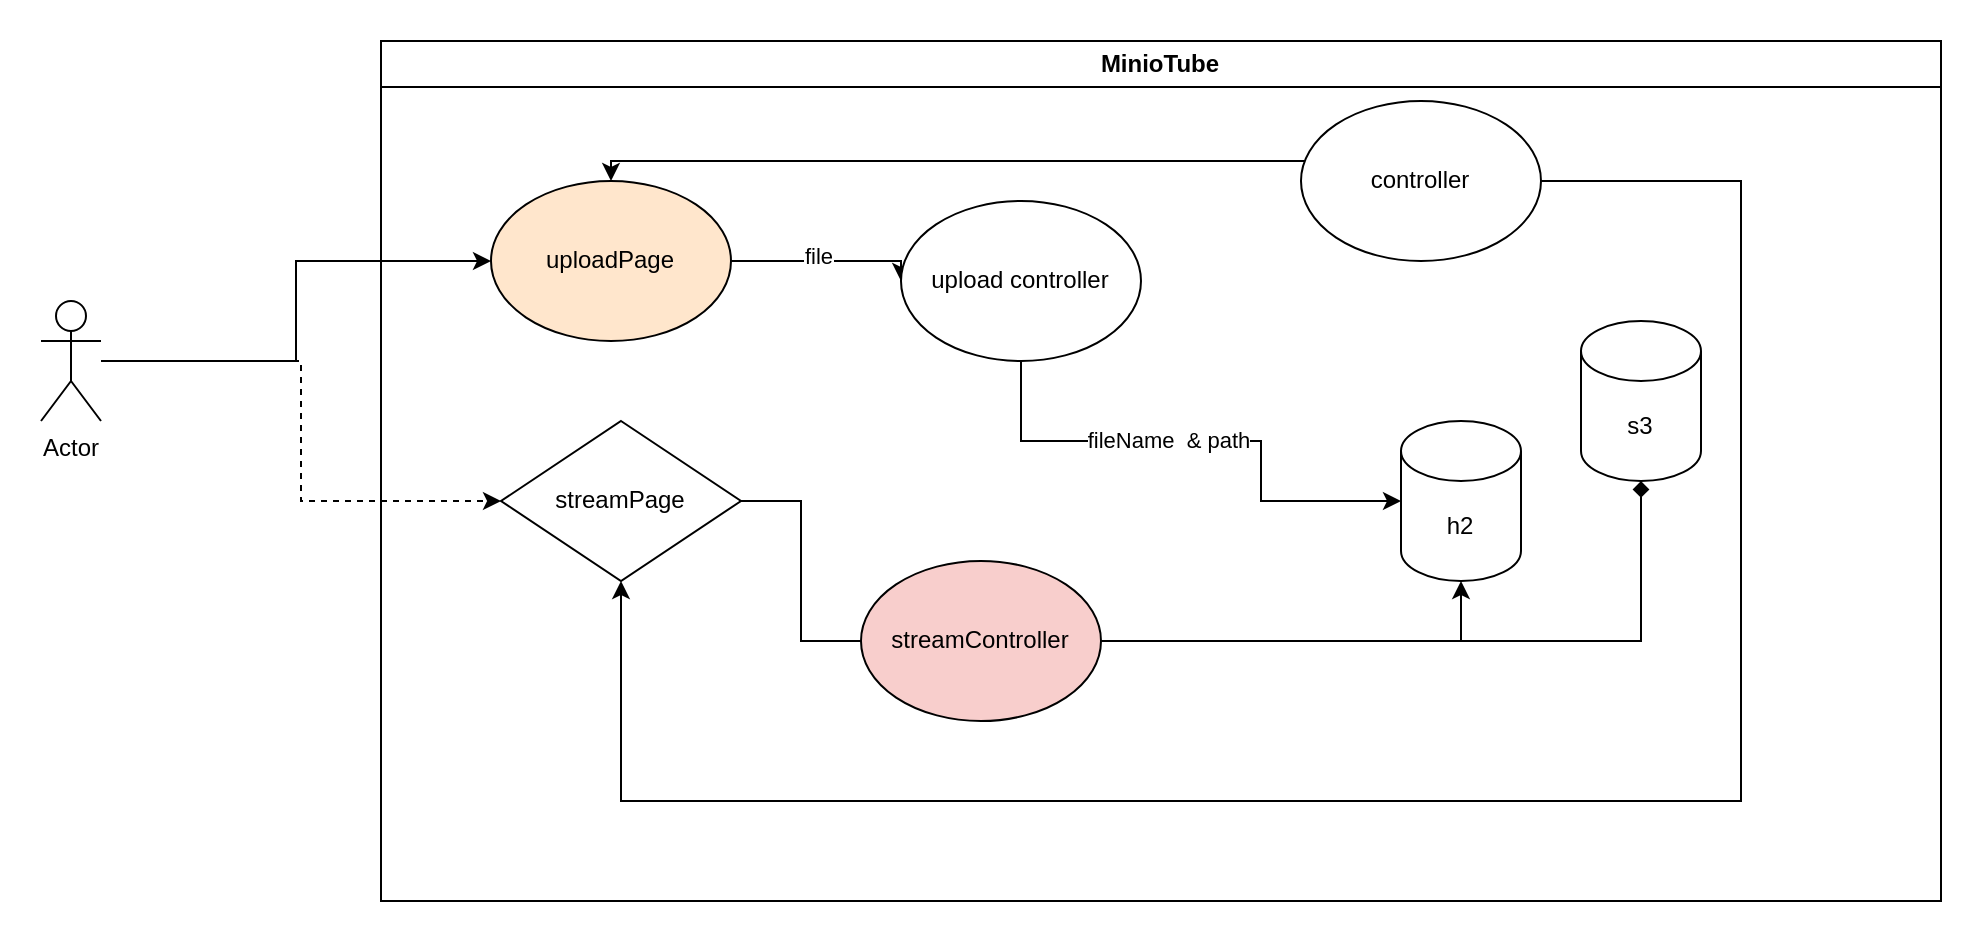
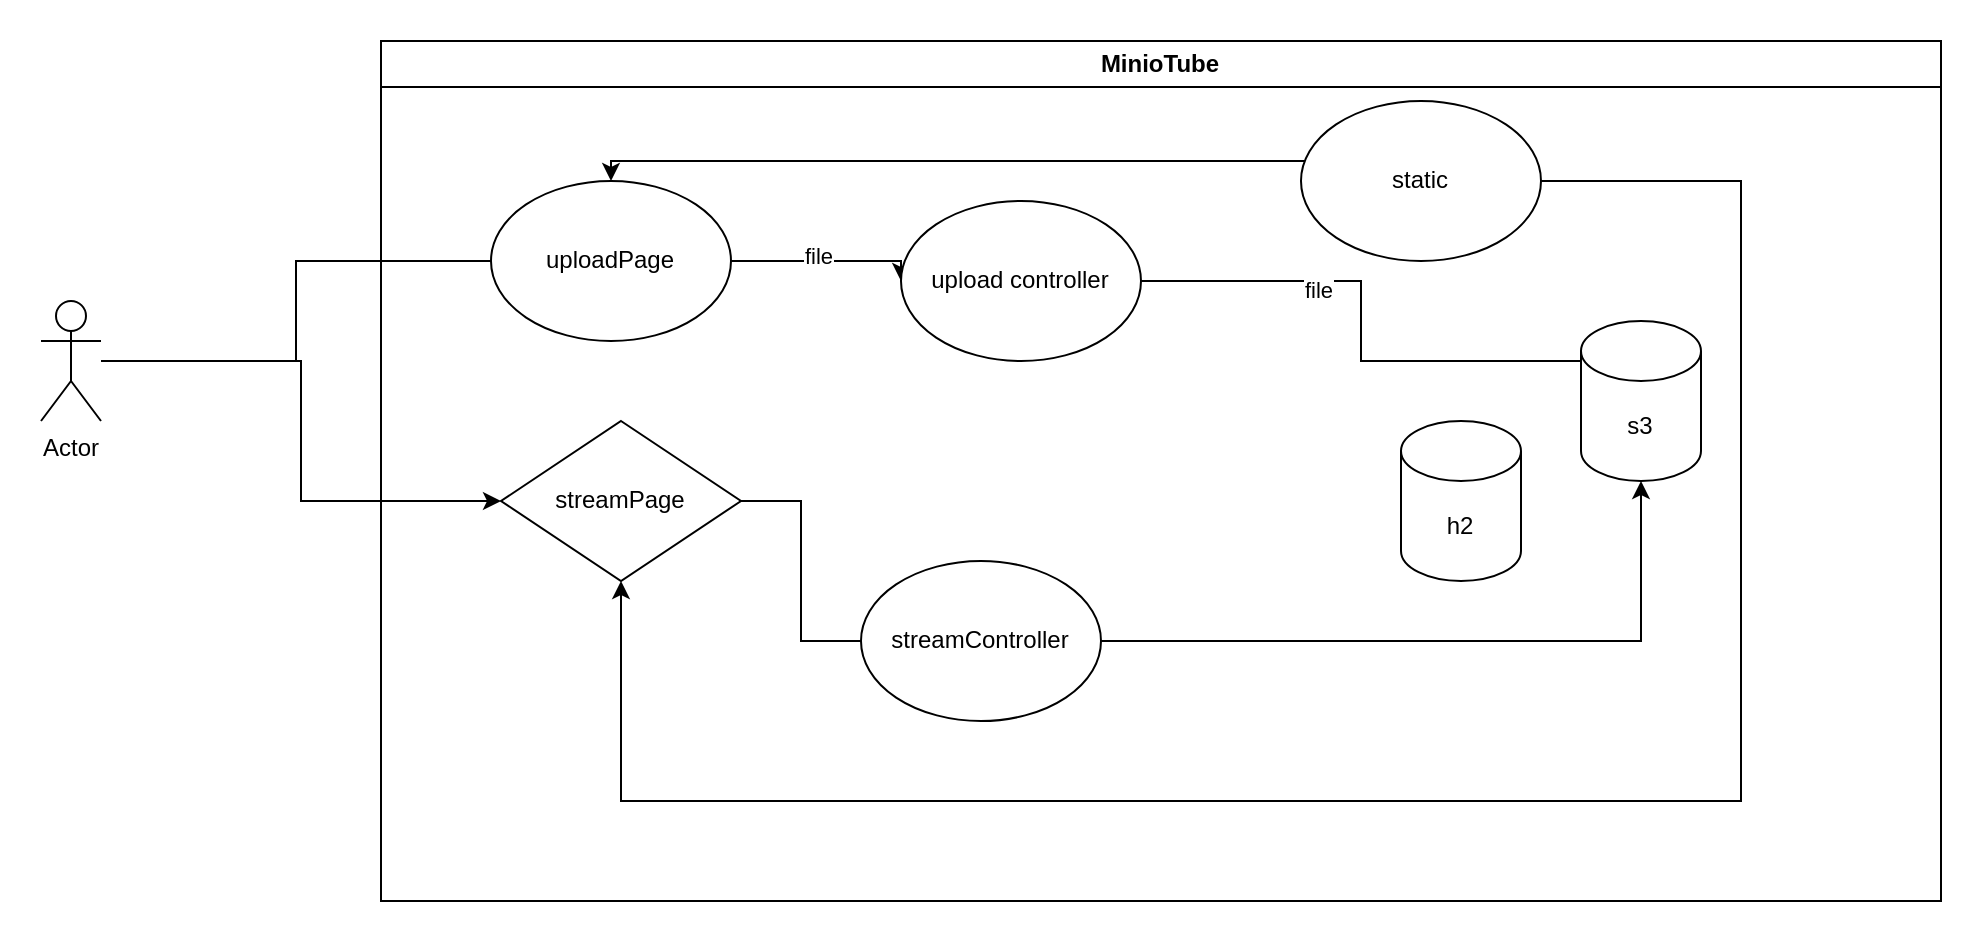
  <mxCell id="0" />
  <mxCell id="1" parent="0" />
- <mxCell id="2" style="edgeStyle=orthogonalEdgeStyle;rounded=0;orthogonalLoop=1;jettySize=auto;html=1;" edge="1" parent="1" source="4" target="8"><mxGeometry relative="1" as="geometry" /></mxCell>
- <mxCell id="3" style="edgeStyle=orthogonalEdgeStyle;rounded=0;orthogonalLoop=1;jettySize=auto;html=1;entryX=0;entryY=0.5;entryDx=0;entryDy=0;dashed=1;" edge="1" parent="1" source="4" target="20"><mxGeometry relative="1" as="geometry" /></mxCell>
+ <mxCell id="2" style="edgeStyle=orthogonalEdgeStyle;rounded=0;orthogonalLoop=1;jettySize=auto;html=1;endArrow=none;" edge="1" parent="1" source="4" target="8"><mxGeometry relative="1" as="geometry" /></mxCell>
+ <mxCell id="3" style="edgeStyle=orthogonalEdgeStyle;rounded=0;orthogonalLoop=1;jettySize=auto;html=1;entryX=0;entryY=0.5;entryDx=0;entryDy=0;" edge="1" parent="1" source="4" target="20"><mxGeometry relative="1" as="geometry" /></mxCell>
  <mxCell id="4" value="Actor" style="shape=umlActor;verticalLabelPosition=bottom;verticalAlign=top;html=1;outlineConnect=0;" vertex="1" parent="1"><mxGeometry x="20" y="150" width="30" height="60" as="geometry" /></mxCell>
  <mxCell id="5" value="MinioTube" style="swimlane;whiteSpace=wrap;html=1;" vertex="1" parent="1"><mxGeometry x="190" y="20" width="780" height="430" as="geometry" /></mxCell>
  <mxCell id="6" style="edgeStyle=orthogonalEdgeStyle;rounded=0;orthogonalLoop=1;jettySize=auto;html=1;entryX=0;entryY=0.5;entryDx=0;entryDy=0;" edge="1" parent="5" source="8" target="16"><mxGeometry relative="1" as="geometry"><Array as="points"><mxPoint x="260" y="110" /></Array></mxGeometry></mxCell>
  <mxCell id="7" value="file" style="edgeLabel;html=1;align=center;verticalAlign=middle;resizable=0;points=[];" vertex="1" connectable="0" parent="6"><mxGeometry x="-0.1" y="3" relative="1" as="geometry"><mxPoint as="offset" /></mxGeometry></mxCell>
- <mxCell id="8" value="uploadPage" style="ellipse;whiteSpace=wrap;html=1;fillColor=#ffe6cc;" vertex="1" parent="5"><mxGeometry x="55" y="70" width="120" height="80" as="geometry" /></mxCell>
+ <mxCell id="8" value="uploadPage" style="ellipse;whiteSpace=wrap;html=1;" vertex="1" parent="5"><mxGeometry x="55" y="70" width="120" height="80" as="geometry" /></mxCell>
  <mxCell id="9" style="edgeStyle=orthogonalEdgeStyle;rounded=0;orthogonalLoop=1;jettySize=auto;html=1;" edge="1" parent="5" source="11" target="8"><mxGeometry relative="1" as="geometry"><Array as="points"><mxPoint x="520" y="60" /><mxPoint x="115" y="60" /></Array></mxGeometry></mxCell>
  <mxCell id="10" style="edgeStyle=orthogonalEdgeStyle;rounded=0;orthogonalLoop=1;jettySize=auto;html=1;entryX=0.5;entryY=1;entryDx=0;entryDy=0;" edge="1" parent="5" source="11" target="20"><mxGeometry relative="1" as="geometry"><Array as="points"><mxPoint x="680" y="70" /><mxPoint x="680" y="380" /><mxPoint x="120" y="380" /></Array></mxGeometry></mxCell>
- <mxCell id="11" value="controller" style="ellipse;whiteSpace=wrap;html=1;" vertex="1" parent="5"><mxGeometry x="460" y="30" width="120" height="80" as="geometry" /></mxCell>
- <mxCell id="14" style="edgeStyle=orthogonalEdgeStyle;rounded=0;orthogonalLoop=1;jettySize=auto;html=1;" edge="1" parent="5" source="16" target="18"><mxGeometry relative="1" as="geometry"><Array as="points"><mxPoint x="440" y="200" /><mxPoint x="440" y="230" /></Array></mxGeometry></mxCell>
- <mxCell id="15" value="fileName&amp;nbsp; &amp;amp; path" style="edgeLabel;html=1;align=center;verticalAlign=middle;resizable=0;points=[];" vertex="1" connectable="0" parent="14"><mxGeometry x="-0.131" y="1" relative="1" as="geometry"><mxPoint as="offset" /></mxGeometry></mxCell>
+ <mxCell id="11" value="static" style="ellipse;whiteSpace=wrap;html=1;" vertex="1" parent="5"><mxGeometry x="460" y="30" width="120" height="80" as="geometry" /></mxCell>
+ <mxCell id="12" style="edgeStyle=orthogonalEdgeStyle;rounded=0;orthogonalLoop=1;jettySize=auto;html=1;entryX=0.167;entryY=0.25;entryDx=0;entryDy=0;entryPerimeter=0;" edge="1" parent="5" source="16" target="17"><mxGeometry relative="1" as="geometry" /></mxCell>
+ <mxCell id="13" value="file" style="edgeLabel;html=1;align=center;verticalAlign=middle;resizable=0;points=[];" vertex="1" connectable="0" parent="12"><mxGeometry x="-0.346" y="-4" relative="1" as="geometry"><mxPoint as="offset" /></mxGeometry></mxCell>
  <mxCell id="16" value="upload controller" style="ellipse;whiteSpace=wrap;html=1;" vertex="1" parent="5"><mxGeometry x="260" y="80" width="120" height="80" as="geometry" /></mxCell>
  <mxCell id="17" value="s3" style="shape=cylinder3;whiteSpace=wrap;html=1;boundedLbl=1;backgroundOutline=1;size=15;" vertex="1" parent="5"><mxGeometry x="600" y="140" width="60" height="80" as="geometry" /></mxCell>
  <mxCell id="18" value="h2" style="shape=cylinder3;whiteSpace=wrap;html=1;boundedLbl=1;backgroundOutline=1;size=15;" vertex="1" parent="5"><mxGeometry x="510" y="190" width="60" height="80" as="geometry" /></mxCell>
  <mxCell id="19" style="edgeStyle=orthogonalEdgeStyle;rounded=0;orthogonalLoop=1;jettySize=auto;html=1;entryX=0;entryY=0.5;entryDx=0;entryDy=0;endArrow=none;" edge="1" parent="5" source="20" target="23"><mxGeometry relative="1" as="geometry" /></mxCell>
  <mxCell id="20" value="streamPage" style="rhombus;whiteSpace=wrap;html=1;" vertex="1" parent="5"><mxGeometry x="60" y="190" width="120" height="80" as="geometry" /></mxCell>
- <mxCell id="21" style="edgeStyle=orthogonalEdgeStyle;rounded=0;orthogonalLoop=1;jettySize=auto;html=1;entryX=0.5;entryY=1;entryDx=0;entryDy=0;entryPerimeter=0;" edge="1" parent="5" source="23" target="18"><mxGeometry relative="1" as="geometry" /></mxCell>
- <mxCell id="22" style="edgeStyle=orthogonalEdgeStyle;rounded=0;orthogonalLoop=1;jettySize=auto;html=1;endArrow=diamond;" edge="1" parent="5" source="23" target="17"><mxGeometry relative="1" as="geometry" /></mxCell>
- <mxCell id="23" value="streamController" style="ellipse;whiteSpace=wrap;html=1;fillColor=#f8cecc;" vertex="1" parent="5"><mxGeometry x="240" y="260" width="120" height="80" as="geometry" /></mxCell>
+ <mxCell id="22" style="edgeStyle=orthogonalEdgeStyle;rounded=0;orthogonalLoop=1;jettySize=auto;html=1;" edge="1" parent="5" source="23" target="17"><mxGeometry relative="1" as="geometry" /></mxCell>
+ <mxCell id="23" value="streamController" style="ellipse;whiteSpace=wrap;html=1;" vertex="1" parent="5"><mxGeometry x="240" y="260" width="120" height="80" as="geometry" /></mxCell>
